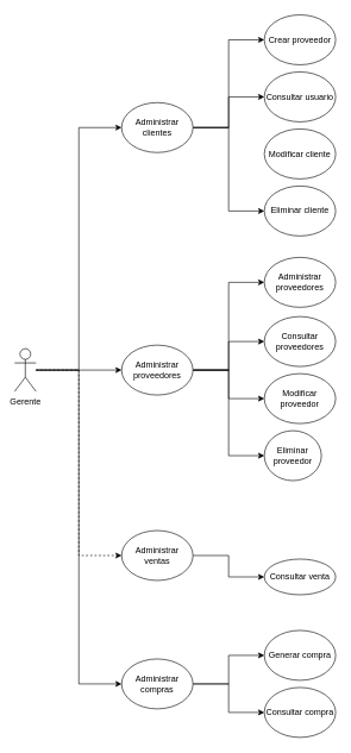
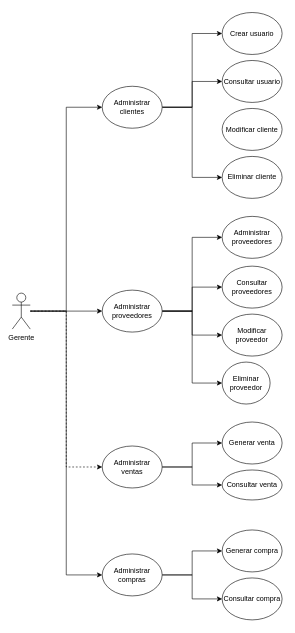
  <mxCell id="0" />
  <mxCell id="1" parent="0" />
  <mxCell id="2" style="edgeStyle=orthogonalEdgeStyle;rounded=0;orthogonalLoop=1;jettySize=auto;html=1;entryX=0;entryY=0.5;entryDx=0;entryDy=0;" edge="1" parent="1" source="6" target="10"><mxGeometry relative="1" as="geometry" /></mxCell>
  <mxCell id="3" style="edgeStyle=orthogonalEdgeStyle;rounded=0;orthogonalLoop=1;jettySize=auto;html=1;entryX=0;entryY=0.5;entryDx=0;entryDy=0;" edge="1" parent="1" source="6" target="19"><mxGeometry relative="1" as="geometry" /></mxCell>
  <mxCell id="4" style="edgeStyle=orthogonalEdgeStyle;rounded=0;orthogonalLoop=1;jettySize=auto;html=1;entryX=0;entryY=0.5;entryDx=0;entryDy=0;dashed=1;" edge="1" parent="1" source="6" target="26"><mxGeometry relative="1" as="geometry" /></mxCell>
  <mxCell id="5" style="edgeStyle=orthogonalEdgeStyle;rounded=0;orthogonalLoop=1;jettySize=auto;html=1;entryX=0;entryY=0.5;entryDx=0;entryDy=0;" edge="1" parent="1" source="6" target="31"><mxGeometry relative="1" as="geometry" /></mxCell>
  <mxCell id="6" value="Gerente" style="shape=umlActor;verticalLabelPosition=bottom;verticalAlign=top;html=1;outlineConnect=0;labelPosition=center;align=center;" vertex="1" parent="1"><mxGeometry x="20" y="488" width="30" height="60" as="geometry" /></mxCell>
  <mxCell id="7" style="edgeStyle=orthogonalEdgeStyle;rounded=0;orthogonalLoop=1;jettySize=auto;html=1;entryX=0;entryY=0.5;entryDx=0;entryDy=0;" edge="1" parent="1" source="10" target="11"><mxGeometry relative="1" as="geometry" /></mxCell>
  <mxCell id="8" style="edgeStyle=orthogonalEdgeStyle;rounded=0;orthogonalLoop=1;jettySize=auto;html=1;entryX=0;entryY=0.5;entryDx=0;entryDy=0;" edge="1" parent="1" source="10" target="12"><mxGeometry relative="1" as="geometry" /></mxCell>
  <mxCell id="9" style="edgeStyle=orthogonalEdgeStyle;rounded=0;orthogonalLoop=1;jettySize=auto;html=1;entryX=0;entryY=0.5;entryDx=0;entryDy=0;" edge="1" parent="1" source="10" target="14"><mxGeometry relative="1" as="geometry" /></mxCell>
  <mxCell id="10" value="Administrar clientes" style="ellipse;whiteSpace=wrap;html=1;" vertex="1" parent="1"><mxGeometry x="170" y="143" width="100" height="70" as="geometry" /></mxCell>
- <mxCell id="11" value="Crear proveedor" style="ellipse;whiteSpace=wrap;html=1;" vertex="1" parent="1"><mxGeometry x="370" y="20" width="100" height="70" as="geometry" /></mxCell>
+ <mxCell id="11" value="Crear usuario" style="ellipse;whiteSpace=wrap;html=1;" vertex="1" parent="1"><mxGeometry x="370" y="20" width="100" height="70" as="geometry" /></mxCell>
  <mxCell id="12" value="Consultar usuario" style="ellipse;whiteSpace=wrap;html=1;" vertex="1" parent="1"><mxGeometry x="370" y="100" width="100" height="70" as="geometry" /></mxCell>
  <mxCell id="13" value="Modificar cliente" style="ellipse;whiteSpace=wrap;html=1;" vertex="1" parent="1"><mxGeometry x="370" y="180" width="100" height="70" as="geometry" /></mxCell>
  <mxCell id="14" value="Eliminar cliente" style="ellipse;whiteSpace=wrap;html=1;" vertex="1" parent="1"><mxGeometry x="370" y="260" width="100" height="70" as="geometry" /></mxCell>
  <mxCell id="15" value="" style="edgeStyle=orthogonalEdgeStyle;rounded=0;orthogonalLoop=1;jettySize=auto;html=1;" edge="1" parent="1" source="19" target="22"><mxGeometry relative="1" as="geometry" /></mxCell>
  <mxCell id="16" style="edgeStyle=orthogonalEdgeStyle;rounded=0;orthogonalLoop=1;jettySize=auto;html=1;entryX=0;entryY=0.5;entryDx=0;entryDy=0;" edge="1" parent="1" source="19" target="20"><mxGeometry relative="1" as="geometry" /></mxCell>
  <mxCell id="17" style="edgeStyle=orthogonalEdgeStyle;rounded=0;orthogonalLoop=1;jettySize=auto;html=1;entryX=0;entryY=0.5;entryDx=0;entryDy=0;" edge="1" parent="1" source="19" target="23"><mxGeometry relative="1" as="geometry" /></mxCell>
  <mxCell id="18" style="edgeStyle=orthogonalEdgeStyle;rounded=0;orthogonalLoop=1;jettySize=auto;html=1;" edge="1" parent="1" source="19" target="21"><mxGeometry relative="1" as="geometry" /></mxCell>
  <mxCell id="19" value="Administrar proveedores" style="ellipse;whiteSpace=wrap;html=1;" vertex="1" parent="1"><mxGeometry x="170" y="483" width="100" height="70" as="geometry" /></mxCell>
  <mxCell id="20" value="Administrar proveedores" style="ellipse;whiteSpace=wrap;html=1;" vertex="1" parent="1"><mxGeometry x="370" y="360" width="100" height="70" as="geometry" /></mxCell>
  <mxCell id="21" value="Consultar proveedores" style="ellipse;whiteSpace=wrap;html=1;" vertex="1" parent="1"><mxGeometry x="370" y="443" width="100" height="70" as="geometry" /></mxCell>
  <mxCell id="22" value="Modificar proveedor" style="ellipse;whiteSpace=wrap;html=1;" vertex="1" parent="1"><mxGeometry x="370" y="523" width="100" height="70" as="geometry" /></mxCell>
  <mxCell id="23" value="Eliminar proveedor" style="ellipse;whiteSpace=wrap;html=1;" vertex="1" parent="1"><mxGeometry x="370" y="603" width="80" height="70" as="geometry" /></mxCell>
+ <mxCell id="24" style="edgeStyle=orthogonalEdgeStyle;rounded=0;orthogonalLoop=1;jettySize=auto;html=1;entryX=0;entryY=0.5;entryDx=0;entryDy=0;" edge="1" parent="1" source="26" target="27"><mxGeometry relative="1" as="geometry" /></mxCell>
  <mxCell id="25" style="edgeStyle=orthogonalEdgeStyle;rounded=0;orthogonalLoop=1;jettySize=auto;html=1;entryX=0;entryY=0.5;entryDx=0;entryDy=0;" edge="1" parent="1" source="26" target="28"><mxGeometry relative="1" as="geometry" /></mxCell>
  <mxCell id="26" value="Administrar ventas" style="ellipse;whiteSpace=wrap;html=1;" vertex="1" parent="1"><mxGeometry x="170" y="743" width="100" height="70" as="geometry" /></mxCell>
+ <mxCell id="27" value="Generar venta" style="ellipse;whiteSpace=wrap;html=1;" vertex="1" parent="1"><mxGeometry x="370" y="703" width="100" height="70" as="geometry" /></mxCell>
  <mxCell id="28" value="Consultar venta" style="ellipse;whiteSpace=wrap;html=1;" vertex="1" parent="1"><mxGeometry x="370" y="783" width="100" height="50" as="geometry" /></mxCell>
  <mxCell id="29" style="edgeStyle=orthogonalEdgeStyle;rounded=0;orthogonalLoop=1;jettySize=auto;html=1;entryX=0;entryY=0.5;entryDx=0;entryDy=0;" edge="1" parent="1" source="31" target="32"><mxGeometry relative="1" as="geometry" /></mxCell>
  <mxCell id="30" style="edgeStyle=orthogonalEdgeStyle;rounded=0;orthogonalLoop=1;jettySize=auto;html=1;entryX=0;entryY=0.5;entryDx=0;entryDy=0;" edge="1" parent="1" source="31" target="33"><mxGeometry relative="1" as="geometry" /></mxCell>
  <mxCell id="31" value="Administrar compras&lt;span style=&quot;color: rgba(0, 0, 0, 0); font-family: monospace; font-size: 0px; text-align: start;&quot;&gt;%3CmxGraphModel%3E%3Croot%3E%3CmxCell%20id%3D%220%22%2F%3E%3CmxCell%20id%3D%221%22%20parent%3D%220%22%2F%3E%3CmxCell%20id%3D%222%22%20value%3D%22Administrar%20ventas%22%20style%3D%22ellipse%3BwhiteSpace%3Dwrap%3Bhtml%3D1%3B%22%20vertex%3D%221%22%20parent%3D%221%22%3E%3CmxGeometry%20x%3D%22170%22%20y%3D%22710%22%20width%3D%22100%22%20height%3D%2270%22%20as%3D%22geometry%22%2F%3E%3C%2FmxCell%3E%3C%2Froot%3E%3C%2FmxGraphModel%3E&lt;/span&gt;" style="ellipse;whiteSpace=wrap;html=1;" vertex="1" parent="1"><mxGeometry x="170" y="923" width="100" height="70" as="geometry" /></mxCell>
  <mxCell id="32" value="Generar compra" style="ellipse;whiteSpace=wrap;html=1;" vertex="1" parent="1"><mxGeometry x="370" y="883" width="100" height="70" as="geometry" /></mxCell>
  <mxCell id="33" value="Consultar compra" style="ellipse;whiteSpace=wrap;html=1;" vertex="1" parent="1"><mxGeometry x="370" y="963" width="100" height="70" as="geometry" /></mxCell>
